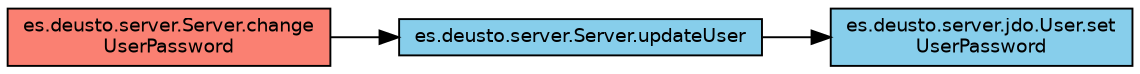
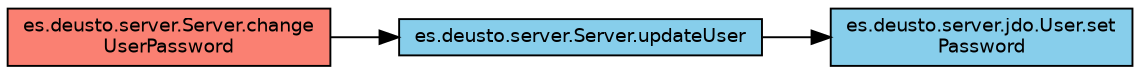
  digraph {
    rankdir=RL
    node [color=black fillcolor=skyblue fontname=Helvetica fontsize=10 shape=record style=filled]
    edge [color=black dir=back fontname=Helvetica fontsize=10 labelfontname=Helvetica labelfontsize=10 style=solid]
-   n1 [fontcolor=black height=0.2 label="es.deusto.server.jdo.User.set\lUserPassword" width=0.4]
+   n1 [fontcolor=black height=0.2 label="es.deusto.server.jdo.User.set\lPassword" width=0.4]
    n2 [height=0.2 label="es.deusto.server.Server.updateUser" width=0.4]
    n3 [fillcolor=salmon height=0.2 label="es.deusto.server.Server.change\lUserPassword" width=0.4]
    n1 -> n2
    n2 -> n3
  }
